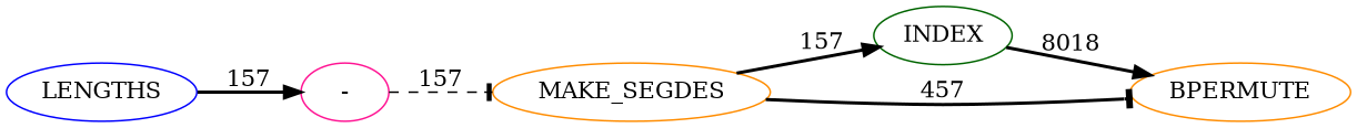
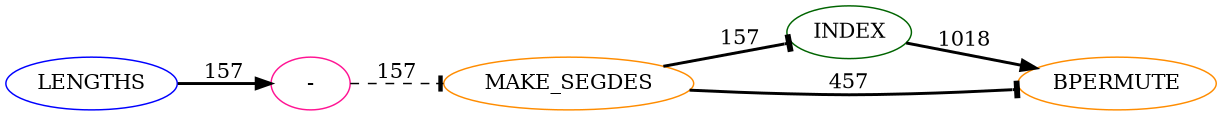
  digraph {
    rankdir=LR
    node [color=darkorange]
    edge [arrowhead=normal cost=157 style=bold]
    n1 [cost=5220 label=MAKE_SEGDES]
    n2 [color=darkgreen cost=88946 label=INDEX]
    n3 [cost=15337 label=BPERMUTE]
    n4 [color=deeppink cost=5302 label="-"]
    n5 [color=blue cost=4960 label=LENGTHS]
-   n1 -> n2 [label=157]
+   n1 -> n2 [arrowhead=tee label=157]
    n1 -> n3 [arrowhead=tee label=457]
-   n2 -> n3 [cost=1018 label=8018]
+   n2 -> n3 [cost=1018 label=1018]
    n4 -> n1 [arrowhead=tee label=157 style=dashed]
    n5 -> n4 [label=157]
  }
